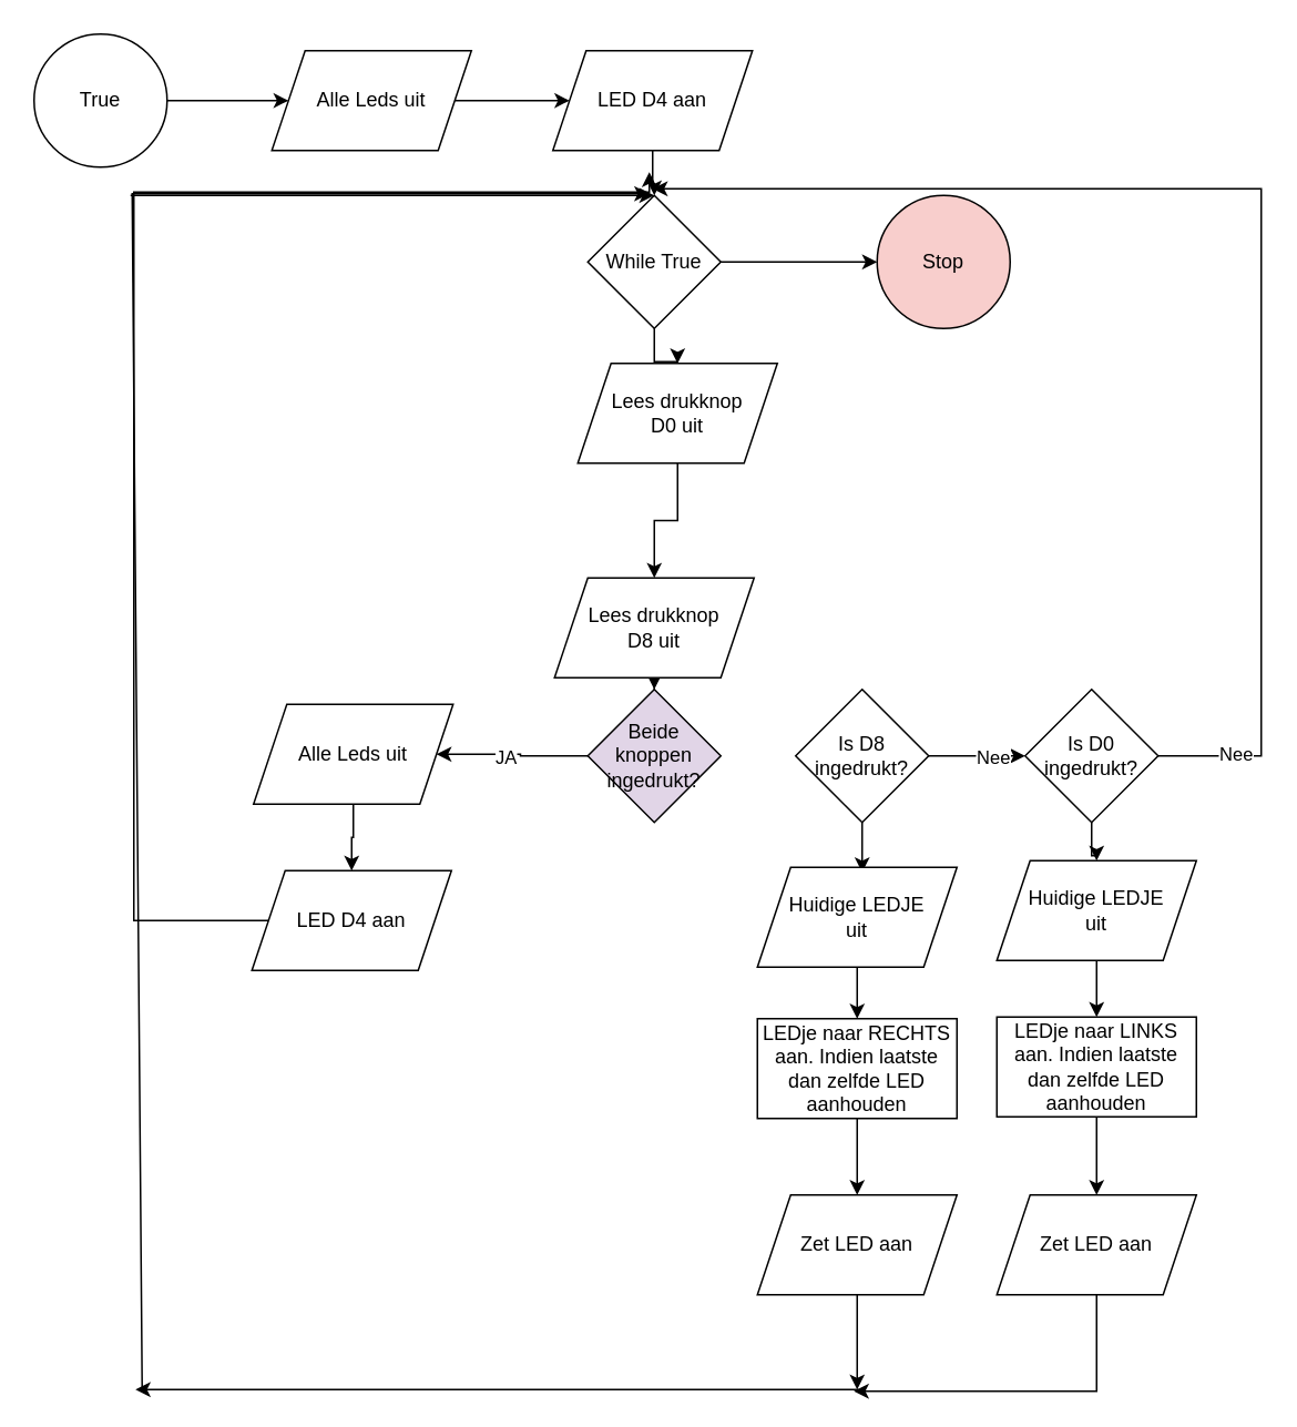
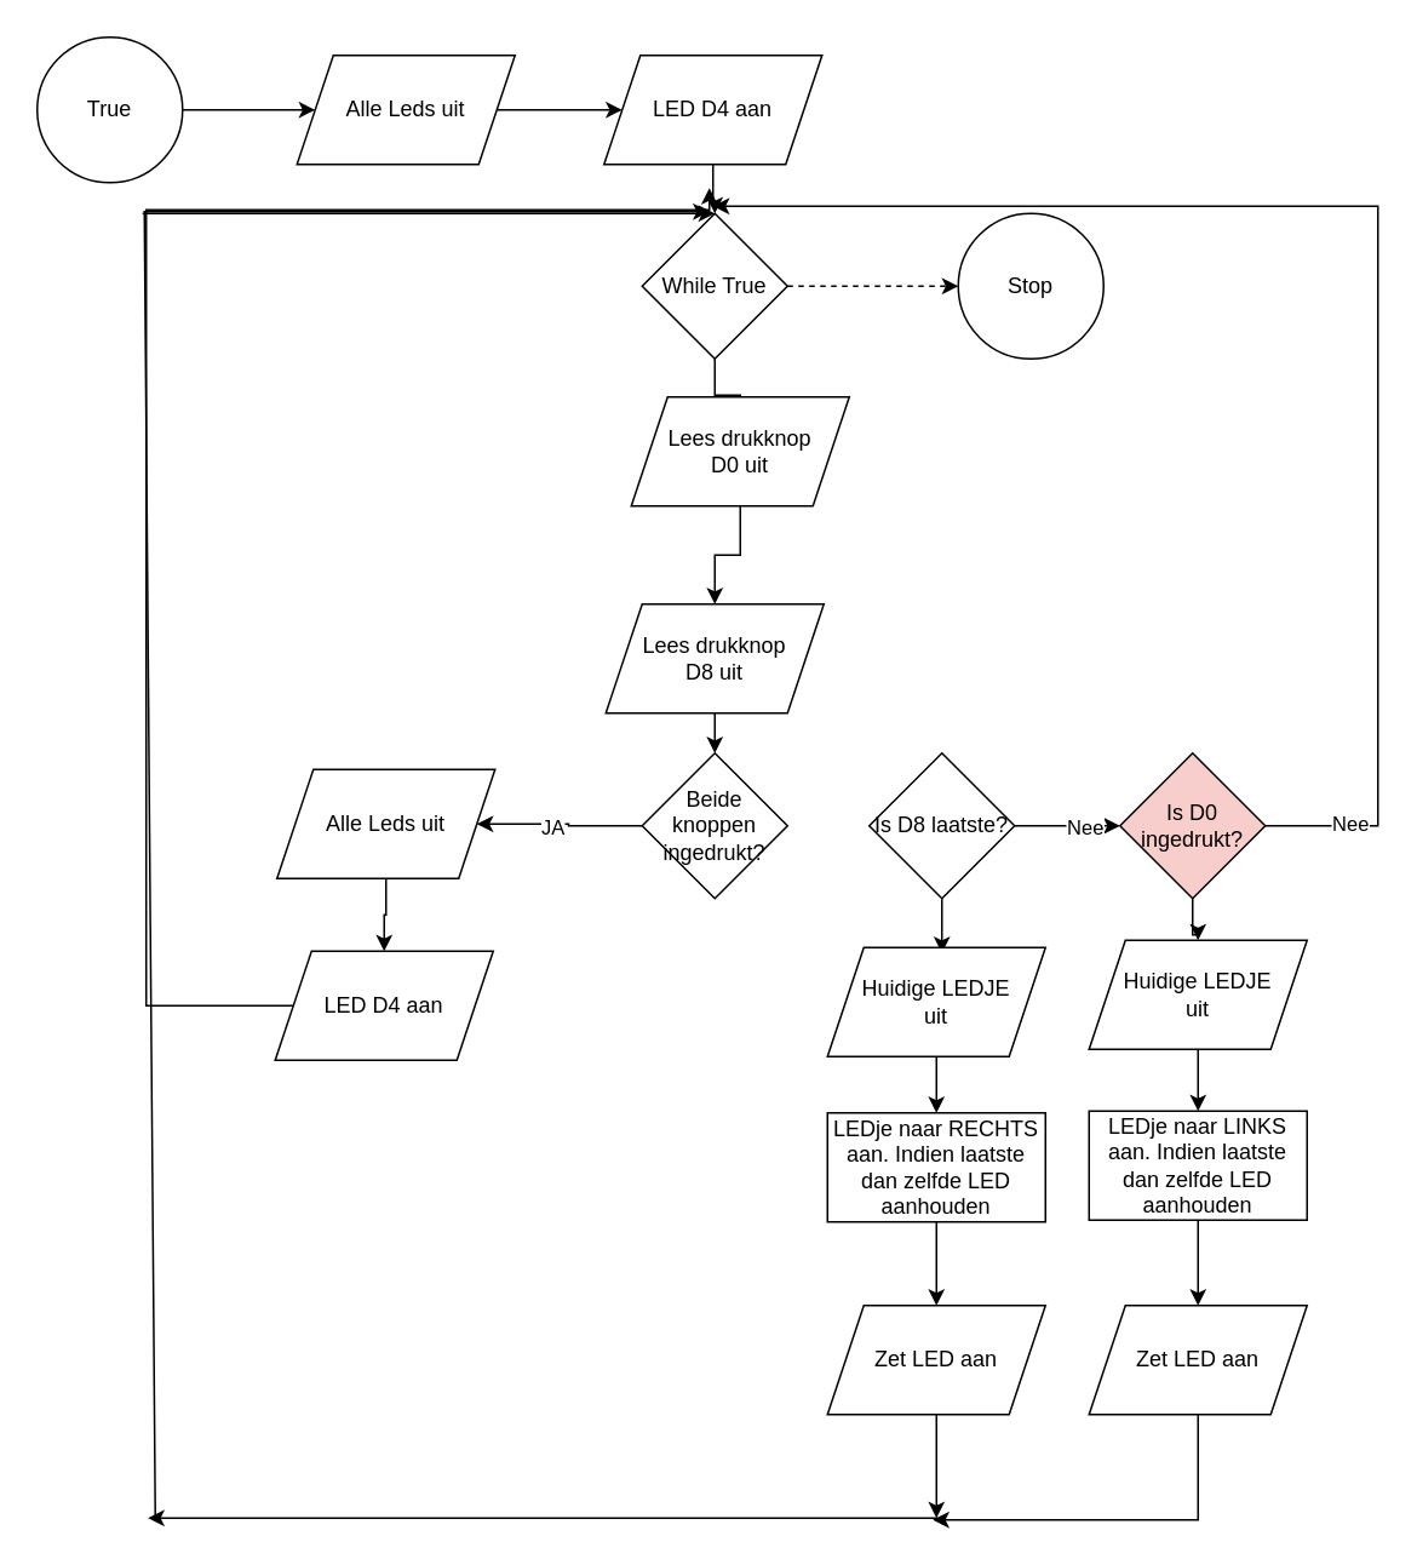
  <mxCell id="0" />
  <mxCell id="1" parent="0" />
  <mxCell id="2" value="" style="edgeStyle=orthogonalEdgeStyle;rounded=0;orthogonalLoop=1;jettySize=auto;html=1;" parent="1" source="3" target="16" edge="1"><mxGeometry relative="1" as="geometry" /></mxCell>
  <mxCell id="3" value="True" style="ellipse;whiteSpace=wrap;html=1;aspect=fixed;" parent="1" vertex="1"><mxGeometry x="20" y="20" width="80" height="80" as="geometry" /></mxCell>
  <mxCell id="4" value="" style="edgeStyle=orthogonalEdgeStyle;rounded=0;orthogonalLoop=1;jettySize=auto;html=1;" parent="1" source="5" target="7" edge="1"><mxGeometry relative="1" as="geometry" /></mxCell>
  <mxCell id="5" value="Lees drukknop &lt;br&gt;D0 uit" style="shape=parallelogram;perimeter=parallelogramPerimeter;whiteSpace=wrap;html=1;fixedSize=1;" parent="1" vertex="1"><mxGeometry x="347" y="218" width="120" height="60" as="geometry" /></mxCell>
  <mxCell id="6" value="" style="edgeStyle=orthogonalEdgeStyle;rounded=0;orthogonalLoop=1;jettySize=auto;html=1;" parent="1" source="7" target="10" edge="1"><mxGeometry relative="1" as="geometry" /></mxCell>
- <mxCell id="7" value="Lees drukknop &lt;br&gt;D8 uit" style="shape=parallelogram;perimeter=parallelogramPerimeter;whiteSpace=wrap;html=1;fixedSize=1;" parent="1" vertex="1"><mxGeometry x="333" y="347" width="120" height="60" as="geometry" /></mxCell>
+ <mxCell id="7" value="Lees drukknop &lt;br&gt;D8 uit" style="shape=parallelogram;perimeter=parallelogramPerimeter;whiteSpace=wrap;html=1;fixedSize=1;" parent="1" vertex="1"><mxGeometry x="333" y="332" width="120" height="60" as="geometry" /></mxCell>
  <mxCell id="8" value="" style="edgeStyle=orthogonalEdgeStyle;rounded=0;orthogonalLoop=1;jettySize=auto;html=1;" parent="1" source="10" target="12" edge="1"><mxGeometry relative="1" as="geometry" /></mxCell>
  <mxCell id="9" value="JA" style="edgeLabel;html=1;align=center;verticalAlign=middle;resizable=0;points=[];" parent="8" vertex="1" connectable="0"><mxGeometry x="0.118" y="1" relative="1" as="geometry"><mxPoint as="offset" /></mxGeometry></mxCell>
- <mxCell id="10" value="Beide knoppen ingedrukt?" style="rhombus;whiteSpace=wrap;html=1;fillColor=#e1d5e7;" parent="1" vertex="1"><mxGeometry x="353" y="414" width="80" height="80" as="geometry" /></mxCell>
+ <mxCell id="10" value="Beide knoppen ingedrukt?" style="rhombus;whiteSpace=wrap;html=1;" parent="1" vertex="1"><mxGeometry x="353" y="414" width="80" height="80" as="geometry" /></mxCell>
  <mxCell id="11" value="" style="edgeStyle=orthogonalEdgeStyle;rounded=0;orthogonalLoop=1;jettySize=auto;html=1;" parent="1" source="12" target="14" edge="1"><mxGeometry relative="1" as="geometry" /></mxCell>
  <mxCell id="12" value="Alle Leds uit" style="shape=parallelogram;perimeter=parallelogramPerimeter;whiteSpace=wrap;html=1;fixedSize=1;" parent="1" vertex="1"><mxGeometry x="152" y="423" width="120" height="60" as="geometry" /></mxCell>
  <mxCell id="13" style="edgeStyle=orthogonalEdgeStyle;rounded=0;orthogonalLoop=1;jettySize=auto;html=1;" edge="1" parent="1" source="14"><mxGeometry relative="1" as="geometry"><mxPoint x="390" y="103" as="targetPoint" /><Array as="points"><mxPoint x="80" y="553" /><mxPoint x="80" y="115" /><mxPoint x="390" y="115" /></Array></mxGeometry></mxCell>
  <mxCell id="14" value="LED D4 aan" style="shape=parallelogram;perimeter=parallelogramPerimeter;whiteSpace=wrap;html=1;fixedSize=1;" parent="1" vertex="1"><mxGeometry x="151" y="523" width="120" height="60" as="geometry" /></mxCell>
  <mxCell id="15" value="" style="edgeStyle=orthogonalEdgeStyle;rounded=0;orthogonalLoop=1;jettySize=auto;html=1;" parent="1" source="16" target="18" edge="1"><mxGeometry relative="1" as="geometry" /></mxCell>
  <mxCell id="16" value="Alle Leds uit" style="shape=parallelogram;perimeter=parallelogramPerimeter;whiteSpace=wrap;html=1;fixedSize=1;" parent="1" vertex="1"><mxGeometry x="163" y="30" width="120" height="60" as="geometry" /></mxCell>
  <mxCell id="17" value="" style="edgeStyle=orthogonalEdgeStyle;rounded=0;orthogonalLoop=1;jettySize=auto;html=1;" parent="1" source="18" target="43" edge="1"><mxGeometry relative="1" as="geometry" /></mxCell>
  <mxCell id="18" value="LED D4 aan" style="shape=parallelogram;perimeter=parallelogramPerimeter;whiteSpace=wrap;html=1;fixedSize=1;" parent="1" vertex="1"><mxGeometry x="332" y="30" width="120" height="60" as="geometry" /></mxCell>
  <mxCell id="19" value="" style="edgeStyle=orthogonalEdgeStyle;rounded=0;orthogonalLoop=1;jettySize=auto;html=1;" parent="1" source="22" target="26" edge="1"><mxGeometry relative="1" as="geometry" /></mxCell>
  <mxCell id="20" value="Nee" style="edgeLabel;html=1;align=center;verticalAlign=middle;resizable=0;points=[];" parent="19" vertex="1" connectable="0"><mxGeometry x="0.317" relative="1" as="geometry"><mxPoint as="offset" /></mxGeometry></mxCell>
  <mxCell id="21" value="" style="edgeStyle=orthogonalEdgeStyle;rounded=0;orthogonalLoop=1;jettySize=auto;html=1;" parent="1" source="22" edge="1"><mxGeometry relative="1" as="geometry"><mxPoint x="518" y="524" as="targetPoint" /></mxGeometry></mxCell>
- <mxCell id="22" value="Is D8 ingedrukt?" style="rhombus;whiteSpace=wrap;html=1;" parent="1" vertex="1"><mxGeometry x="478" y="414" width="80" height="80" as="geometry" /></mxCell>
+ <mxCell id="22" value="Is D8 laatste?" style="rhombus;whiteSpace=wrap;html=1;" parent="1" vertex="1"><mxGeometry x="478" y="414" width="80" height="80" as="geometry" /></mxCell>
  <mxCell id="23" style="edgeStyle=orthogonalEdgeStyle;rounded=0;orthogonalLoop=1;jettySize=auto;html=1;" parent="1" source="26" edge="1"><mxGeometry relative="1" as="geometry"><mxPoint x="392" y="113" as="targetPoint" /><Array as="points"><mxPoint x="758" y="454" /><mxPoint x="758" y="113" /></Array></mxGeometry></mxCell>
  <mxCell id="24" value="Nee" style="edgeLabel;html=1;align=center;verticalAlign=middle;resizable=0;points=[];" parent="23" vertex="1" connectable="0"><mxGeometry x="-0.88" y="2" relative="1" as="geometry"><mxPoint as="offset" /></mxGeometry></mxCell>
  <mxCell id="25" value="" style="edgeStyle=orthogonalEdgeStyle;rounded=0;orthogonalLoop=1;jettySize=auto;html=1;" parent="1" source="26" target="30" edge="1"><mxGeometry relative="1" as="geometry" /></mxCell>
- <mxCell id="26" value="Is D0 ingedrukt?" style="rhombus;whiteSpace=wrap;html=1;" parent="1" vertex="1"><mxGeometry x="616" y="414" width="80" height="80" as="geometry" /></mxCell>
+ <mxCell id="26" value="Is D0 ingedrukt?" style="rhombus;whiteSpace=wrap;html=1;fillColor=#f8cecc;" parent="1" vertex="1"><mxGeometry x="616" y="414" width="80" height="80" as="geometry" /></mxCell>
  <mxCell id="27" value="" style="edgeStyle=orthogonalEdgeStyle;rounded=0;orthogonalLoop=1;jettySize=auto;html=1;" parent="1" source="28" target="32" edge="1"><mxGeometry relative="1" as="geometry" /></mxCell>
  <mxCell id="28" value="Huidige LEDJE &lt;br&gt;uit" style="shape=parallelogram;perimeter=parallelogramPerimeter;whiteSpace=wrap;html=1;fixedSize=1;" parent="1" vertex="1"><mxGeometry x="455" y="521" width="120" height="60" as="geometry" /></mxCell>
  <mxCell id="29" value="" style="edgeStyle=orthogonalEdgeStyle;rounded=0;orthogonalLoop=1;jettySize=auto;html=1;" parent="1" source="30" target="34" edge="1"><mxGeometry relative="1" as="geometry" /></mxCell>
  <mxCell id="30" value="Huidige LEDJE &lt;br&gt;uit" style="shape=parallelogram;perimeter=parallelogramPerimeter;whiteSpace=wrap;html=1;fixedSize=1;" parent="1" vertex="1"><mxGeometry x="599" y="517" width="120" height="60" as="geometry" /></mxCell>
  <mxCell id="31" value="" style="edgeStyle=orthogonalEdgeStyle;rounded=0;orthogonalLoop=1;jettySize=auto;html=1;" parent="1" source="32" target="36" edge="1"><mxGeometry relative="1" as="geometry" /></mxCell>
  <mxCell id="32" value="LEDje naar RECHTS aan. Indien laatste dan zelfde LED aanhouden" style="rounded=0;whiteSpace=wrap;html=1;" parent="1" vertex="1"><mxGeometry x="455" y="612" width="120" height="60" as="geometry" /></mxCell>
  <mxCell id="33" value="" style="edgeStyle=orthogonalEdgeStyle;rounded=0;orthogonalLoop=1;jettySize=auto;html=1;" parent="1" source="34" target="38" edge="1"><mxGeometry relative="1" as="geometry" /></mxCell>
  <mxCell id="34" value="LEDje naar LINKS aan. Indien laatste dan zelfde LED aanhouden" style="rounded=0;whiteSpace=wrap;html=1;" parent="1" vertex="1"><mxGeometry x="599" y="611" width="120" height="60" as="geometry" /></mxCell>
  <mxCell id="35" style="edgeStyle=orthogonalEdgeStyle;rounded=0;orthogonalLoop=1;jettySize=auto;html=1;" parent="1" source="36" edge="1"><mxGeometry relative="1" as="geometry"><mxPoint x="515" y="835" as="targetPoint" /></mxGeometry></mxCell>
  <mxCell id="36" value="Zet LED aan" style="shape=parallelogram;perimeter=parallelogramPerimeter;whiteSpace=wrap;html=1;fixedSize=1;" parent="1" vertex="1"><mxGeometry x="455" y="718" width="120" height="60" as="geometry" /></mxCell>
  <mxCell id="37" style="edgeStyle=orthogonalEdgeStyle;rounded=0;orthogonalLoop=1;jettySize=auto;html=1;" parent="1" source="38" edge="1"><mxGeometry relative="1" as="geometry"><mxPoint x="513" y="836" as="targetPoint" /><Array as="points"><mxPoint x="659" y="836" /></Array></mxGeometry></mxCell>
  <mxCell id="38" value="Zet LED aan" style="shape=parallelogram;perimeter=parallelogramPerimeter;whiteSpace=wrap;html=1;fixedSize=1;" parent="1" vertex="1"><mxGeometry x="599" y="718" width="120" height="60" as="geometry" /></mxCell>
  <mxCell id="39" value="" style="endArrow=classic;html=1;rounded=0;" parent="1" edge="1"><mxGeometry width="50" height="50" relative="1" as="geometry"><mxPoint x="516" y="835" as="sourcePoint" /><mxPoint x="81" y="835" as="targetPoint" /></mxGeometry></mxCell>
  <mxCell id="40" value="" style="endArrow=classic;html=1;rounded=0;" parent="1" edge="1"><mxGeometry width="50" height="50" relative="1" as="geometry"><mxPoint x="85" y="835" as="sourcePoint" /><mxPoint x="390" y="116" as="targetPoint" /><Array as="points"><mxPoint x="79" y="116" /></Array></mxGeometry></mxCell>
- <mxCell id="41" value="" style="edgeStyle=orthogonalEdgeStyle;rounded=0;orthogonalLoop=1;jettySize=auto;html=1;" parent="1" source="43" target="44" edge="1"><mxGeometry relative="1" as="geometry" /></mxCell>
- <mxCell id="42" value="" style="edgeStyle=orthogonalEdgeStyle;rounded=0;orthogonalLoop=1;jettySize=auto;html=1;" parent="1" source="43" target="5" edge="1"><mxGeometry relative="1" as="geometry" /></mxCell>
+ <mxCell id="41" value="" style="edgeStyle=orthogonalEdgeStyle;rounded=0;orthogonalLoop=1;jettySize=auto;html=1;dashed=1;" parent="1" source="43" target="44" edge="1"><mxGeometry relative="1" as="geometry" /></mxCell>
+ <mxCell id="42" value="" style="edgeStyle=orthogonalEdgeStyle;rounded=0;orthogonalLoop=1;jettySize=auto;html=1;endArrow=none;" parent="1" source="43" target="5" edge="1"><mxGeometry relative="1" as="geometry" /></mxCell>
  <mxCell id="43" value="While True" style="rhombus;whiteSpace=wrap;html=1;" parent="1" vertex="1"><mxGeometry x="353" y="117" width="80" height="80" as="geometry" /></mxCell>
- <mxCell id="44" value="Stop" style="ellipse;whiteSpace=wrap;html=1;aspect=fixed;fillColor=#f8cecc;" parent="1" vertex="1"><mxGeometry x="527" y="117" width="80" height="80" as="geometry" /></mxCell>
+ <mxCell id="44" value="Stop" style="ellipse;whiteSpace=wrap;html=1;aspect=fixed;" parent="1" vertex="1"><mxGeometry x="527" y="117" width="80" height="80" as="geometry" /></mxCell>
  <mxCell id="45" value="" style="endArrow=classic;html=1;rounded=0;entryX=0.5;entryY=0;entryDx=0;entryDy=0;" parent="1" target="43" edge="1"><mxGeometry width="50" height="50" relative="1" as="geometry"><mxPoint x="78" y="117" as="sourcePoint" /><mxPoint x="411" y="426" as="targetPoint" /><Array as="points"><mxPoint x="284" y="117" /></Array></mxGeometry></mxCell>
